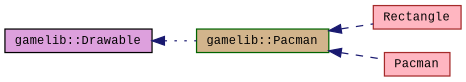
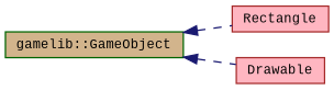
  digraph {
    fontname="Liberation Mono"
    rankdir=LR
    node [color=brown fillcolor=lightpink fontname="Liberation Mono" fontsize=10 shape=record style=filled]
    edge [color=midnightblue dir=back fontname="Liberation Mono" fontsize=10 labelfontname=Helvetica labelfontsize=10 style=dashed]
-   n1 [color=darkgreen fillcolor=tan fontcolor=black height=0.2 label="gamelib::Pacman" width=0.4]
+   n1 [color=darkgreen fillcolor=tan fontcolor=black height=0.2 label="gamelib::GameObject" width=0.4]
    n2 [height=0.2 label=Rectangle width=0.4]
-   n3 [height=0.2 label=Pacman width=0.4]
-   n4 [color=black fillcolor=plum height=0.2 label="gamelib::Drawable" width=0.4]
+   n3 [height=0.2 label=Drawable width=0.4]
    n1 -> n2
    n1 -> n3
-   n4 -> n1 [style=dotted]
  }
